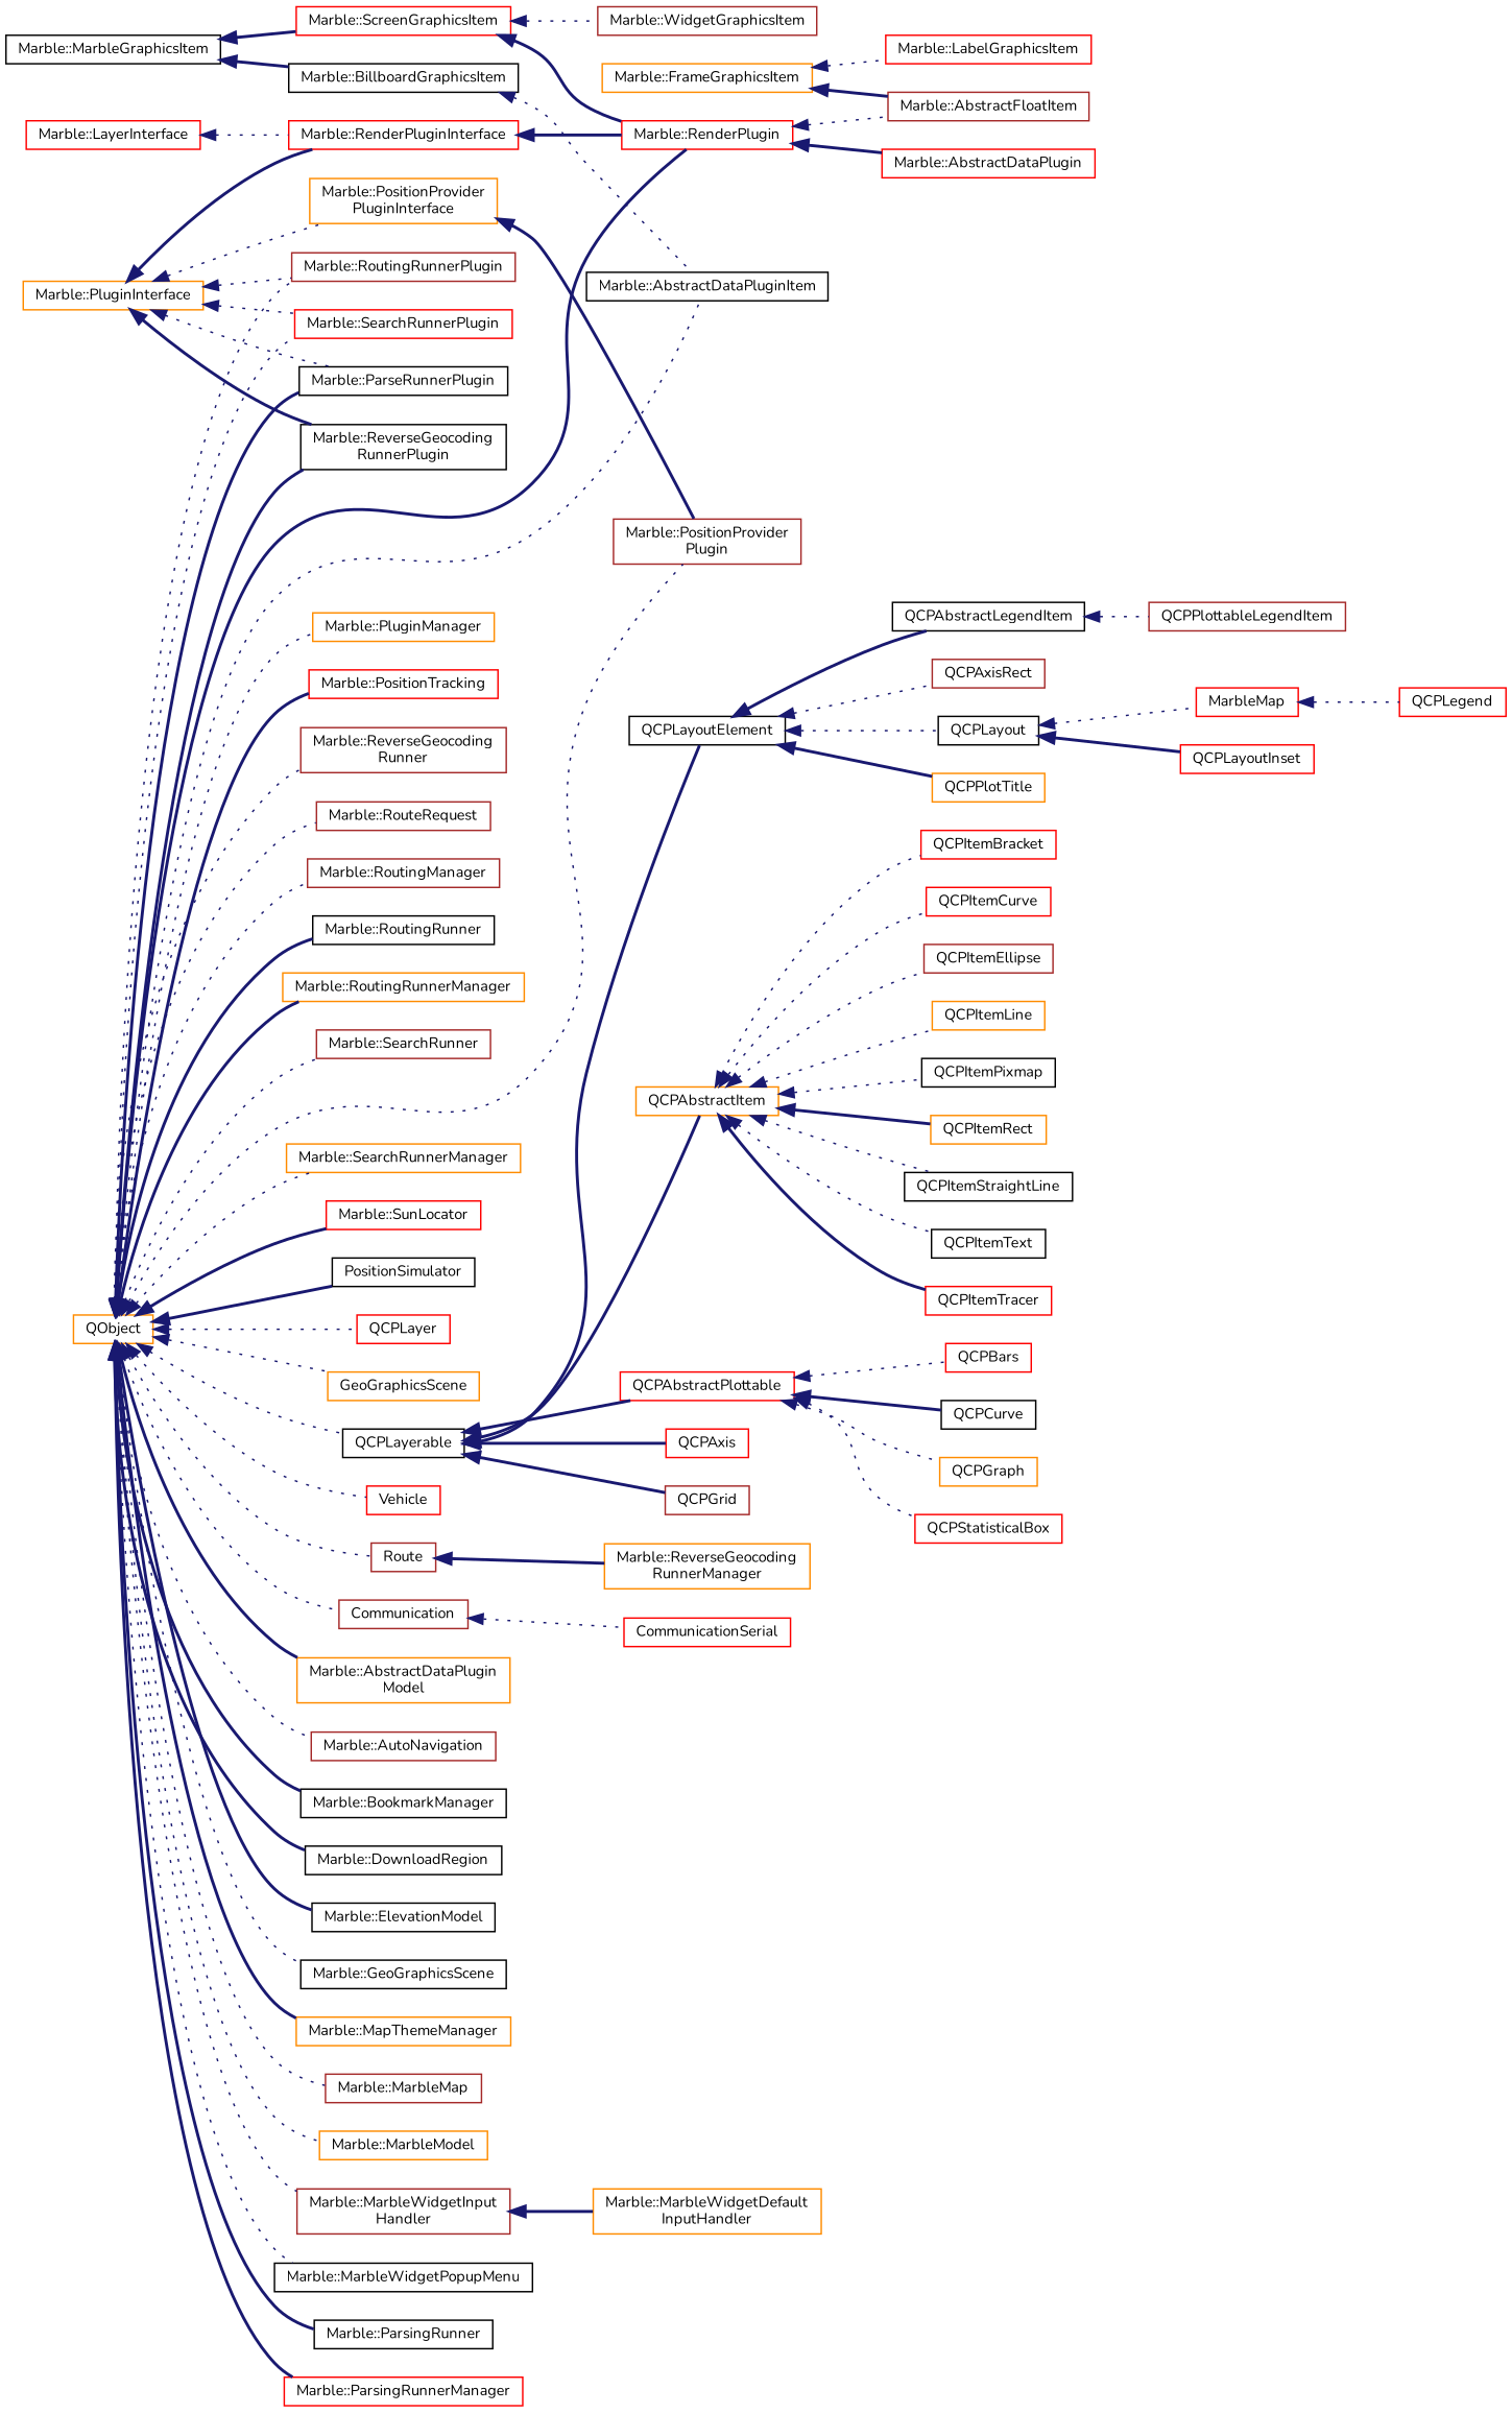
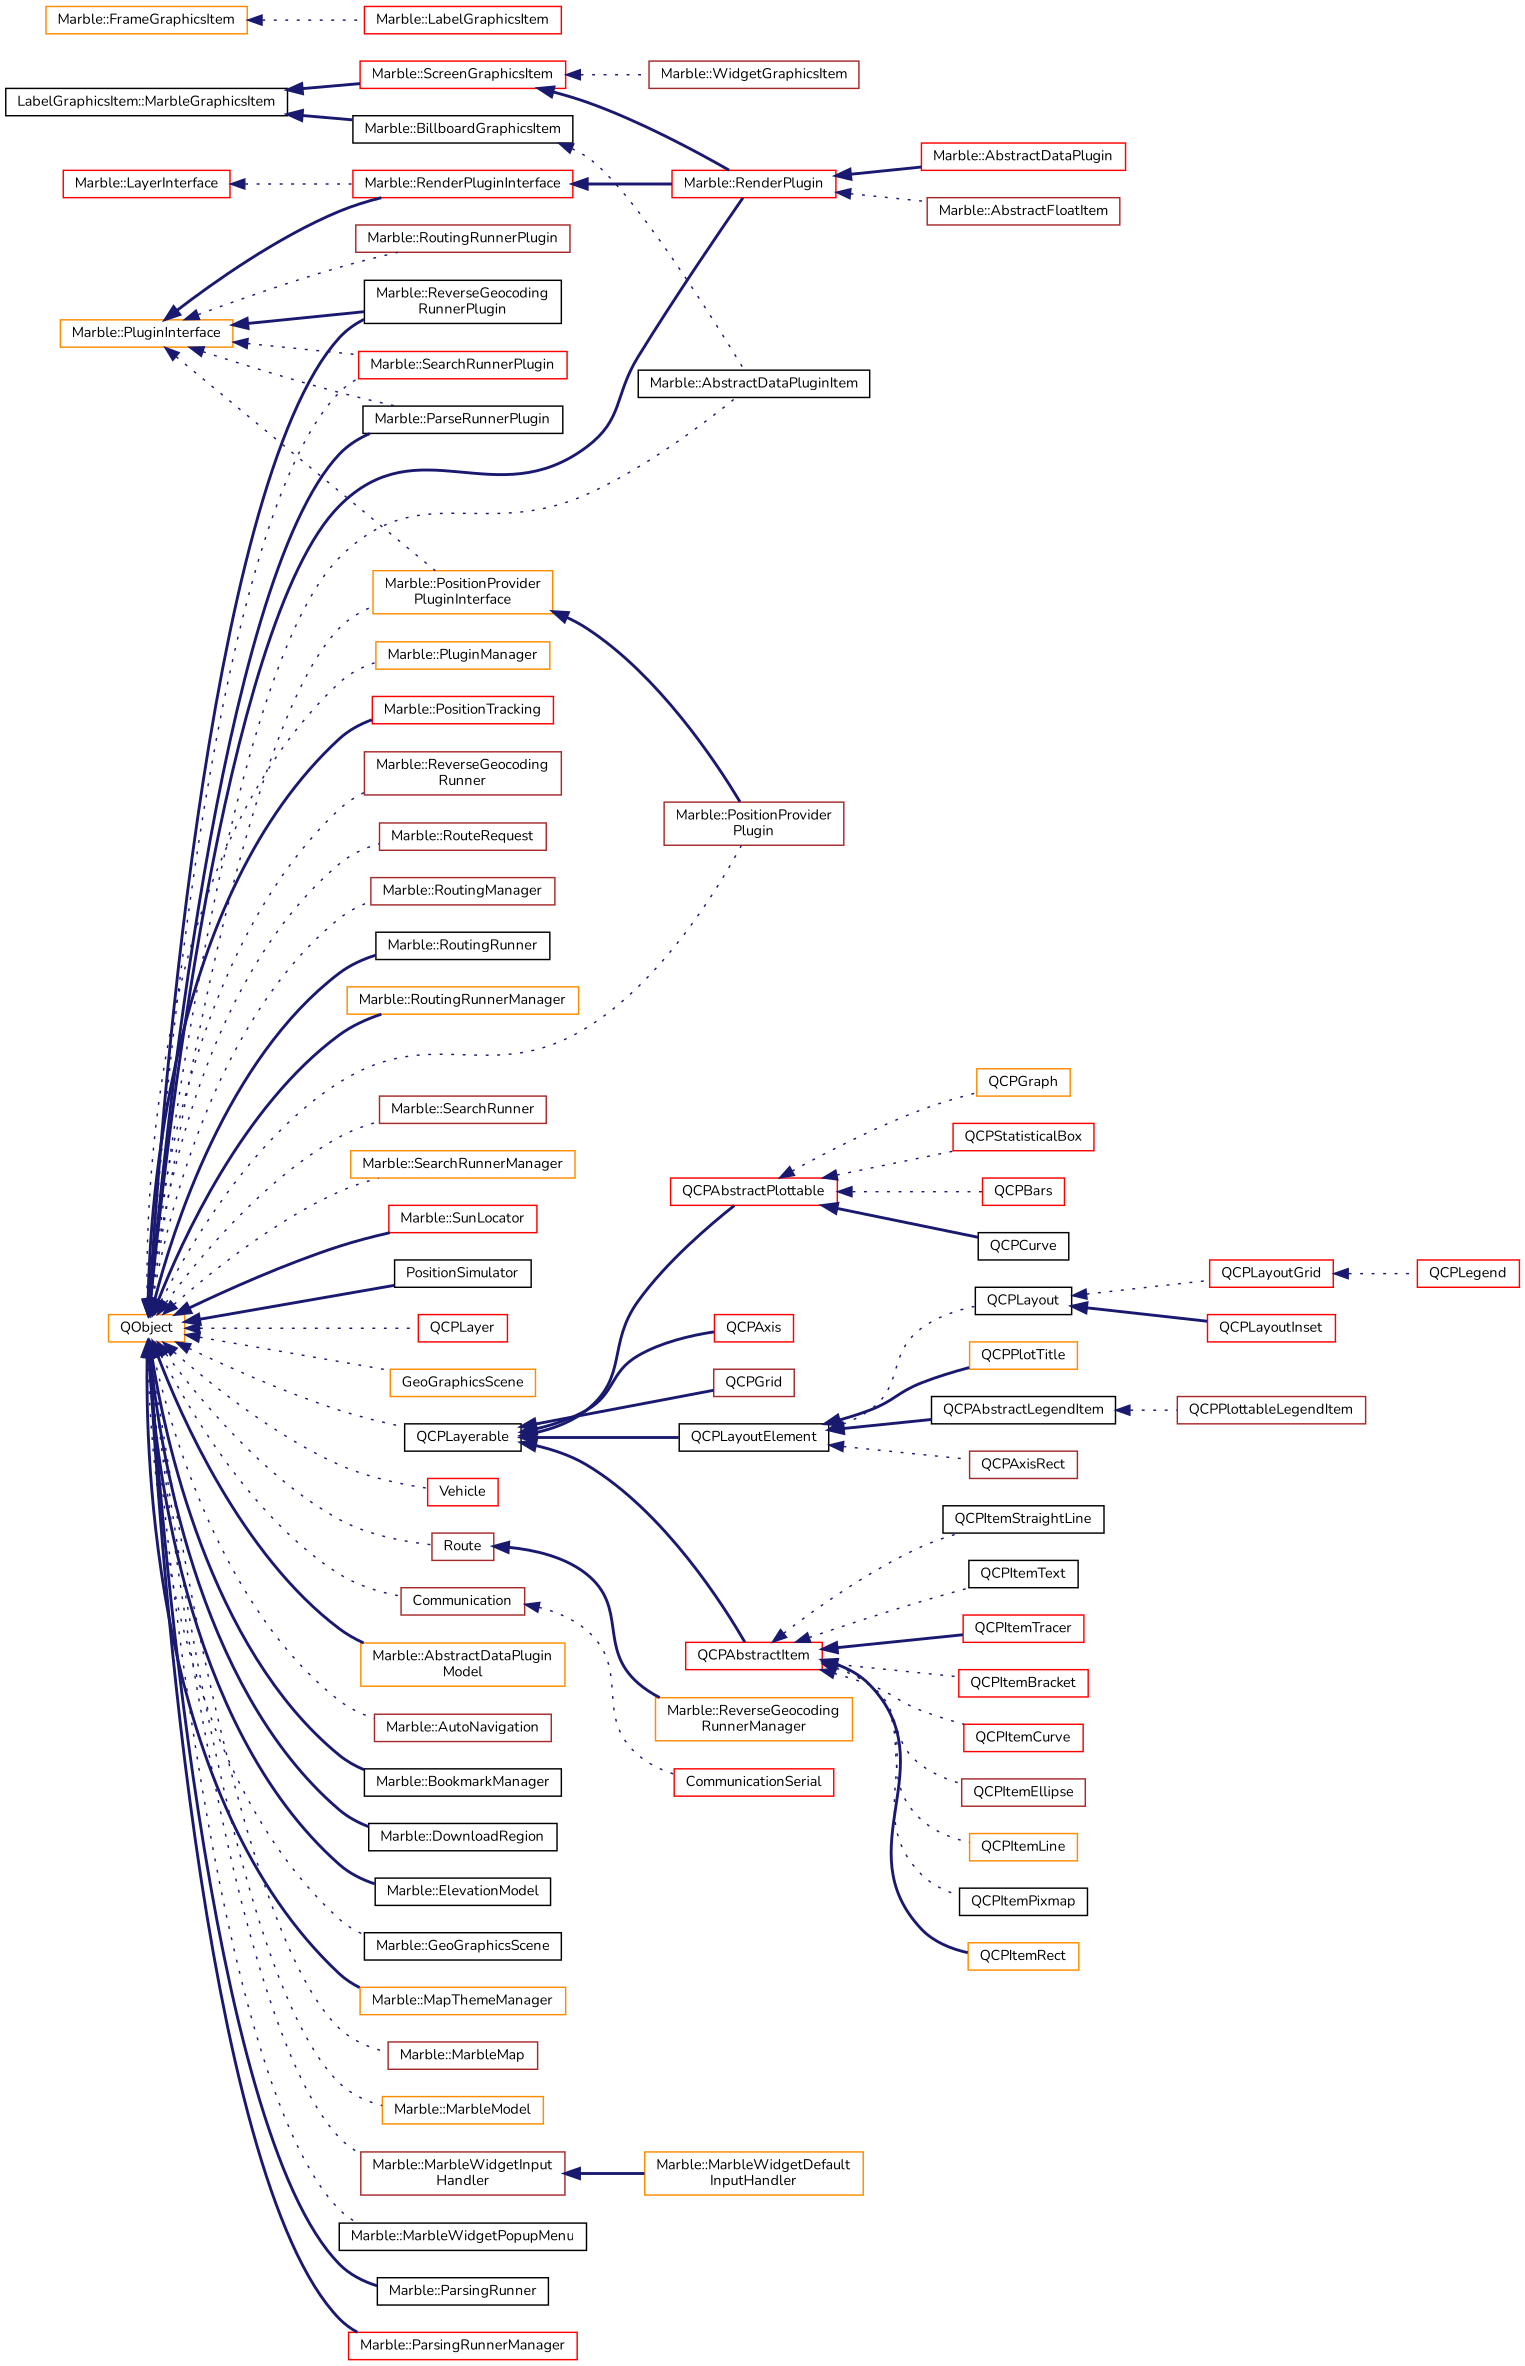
  digraph {
    fontname=Nunito
    rankdir=LR
    node [color=red fillcolor=white fontname=Nunito fontsize=10 shape=record style=filled]
    edge [color=midnightblue dir=back fontname=Nunito fontsize=10 labelfontname=Helvetica labelfontsize=10 style=dotted]
    n1 [height=0.2 label="Marble::LayerInterface" width=0.4]
    n2 [height=0.2 label="Marble::RenderPluginInterface" width=0.4]
    n3 [height=0.2 label="Marble::RenderPlugin" width=0.4]
    n4 [height=0.2 label="Marble::AbstractDataPlugin" width=0.4]
    n5 [color=brown height=0.2 label="Marble::AbstractFloatItem" width=0.4]
-   n6 [color=black height=0.2 label="Marble::MarbleGraphicsItem" width=0.4]
+   n6 [color=black height=0.2 label="LabelGraphicsItem::MarbleGraphicsItem" width=0.4]
    n7 [color=black height=0.2 label="Marble::BillboardGraphicsItem" width=0.4]
    n8 [height=0.2 label="Marble::ScreenGraphicsItem" width=0.4]
    n9 [color=black height=0.2 label="Marble::AbstractDataPluginItem" width=0.4]
    n10 [color=brown height=0.2 label="Marble::WidgetGraphicsItem" width=0.4]
    n11 [color=darkorange height=0.2 label="Marble::FrameGraphicsItem" width=0.4]
    n12 [height=0.2 label="Marble::LabelGraphicsItem" width=0.4]
    n13 [color=darkorange height=0.2 label="Marble::PluginInterface" width=0.4]
    n14 [color=black height=0.2 label="Marble::ParseRunnerPlugin" width=0.4]
    n15 [color=darkorange height=0.2 label="Marble::PositionProvider\lPluginInterface" width=0.4]
    n16 [color=black height=0.2 label="Marble::ReverseGeocoding\lRunnerPlugin" width=0.4]
    n17 [color=brown height=0.2 label="Marble::RoutingRunnerPlugin" width=0.4]
    n18 [height=0.2 label="Marble::SearchRunnerPlugin" width=0.4]
    n19 [color=brown height=0.2 label="Marble::PositionProvider\lPlugin" width=0.4]
    n20 [color=darkorange height=0.2 label=QObject width=0.4]
    n21 [color=brown height=0.2 label=Communication width=0.4]
    n22 [color=darkorange height=0.2 label="Marble::AbstractDataPlugin\lModel" width=0.4]
    n23 [color=brown height=0.2 label="Marble::AutoNavigation" width=0.4]
    n24 [color=black height=0.2 label="Marble::BookmarkManager" width=0.4]
    n25 [color=black height=0.2 label="Marble::DownloadRegion" width=0.4]
    n26 [color=black height=0.2 label="Marble::ElevationModel" width=0.4]
    n27 [color=black height=0.2 label="Marble::GeoGraphicsScene" width=0.4]
    n28 [color=darkorange height=0.2 label="Marble::MapThemeManager" width=0.4]
    n29 [color=brown height=0.2 label="Marble::MarbleMap" width=0.4]
    n30 [color=darkorange height=0.2 label="Marble::MarbleModel" width=0.4]
    n31 [color=brown height=0.2 label="Marble::MarbleWidgetInput\lHandler" width=0.4]
    n32 [color=black height=0.2 label="Marble::MarbleWidgetPopupMenu" width=0.4]
    n33 [color=black height=0.2 label="Marble::ParsingRunner" width=0.4]
    n34 [height=0.2 label="Marble::ParsingRunnerManager" width=0.4]
    n35 [color=darkorange height=0.2 label="Marble::PluginManager" width=0.4]
    n36 [height=0.2 label="Marble::PositionTracking" width=0.4]
    n37 [color=brown height=0.2 label="Marble::ReverseGeocoding\lRunner" width=0.4]
    n38 [color=brown height=0.2 label="Marble::RouteRequest" width=0.4]
    n39 [color=brown height=0.2 label="Marble::RoutingManager" width=0.4]
    n40 [color=black height=0.2 label="Marble::RoutingRunner" width=0.4]
    n41 [color=darkorange height=0.2 label="Marble::RoutingRunnerManager" width=0.4]
    n42 [color=brown height=0.2 label="Marble::SearchRunner" width=0.4]
    n43 [color=darkorange height=0.2 label="Marble::SearchRunnerManager" width=0.4]
    n44 [height=0.2 label="Marble::SunLocator" width=0.4]
    n45 [color=black height=0.2 label=PositionSimulator width=0.4]
    n46 [height=0.2 label=QCPLayer width=0.4]
    n47 [color=black height=0.2 label=QCPLayerable width=0.4]
    n48 [color=darkorange height=0.2 label=GeoGraphicsScene width=0.4]
    n49 [color=brown height=0.2 label=Route width=0.4]
    n50 [height=0.2 label=Vehicle width=0.4]
    n51 [height=0.2 label=CommunicationSerial width=0.4]
    n52 [color=darkorange height=0.2 label="Marble::MarbleWidgetDefault\lInputHandler" width=0.4]
    n53 [color=darkorange height=0.2 label="Marble::ReverseGeocoding\lRunnerManager" width=0.4]
-   n54 [color=darkorange height=0.2 label=QCPAbstractItem width=0.4]
+   n54 [height=0.2 label=QCPAbstractItem width=0.4]
    n55 [height=0.2 label=QCPAbstractPlottable width=0.4]
    n56 [height=0.2 label=QCPAxis width=0.4]
    n57 [color=brown height=0.2 label=QCPGrid width=0.4]
    n58 [color=black height=0.2 label=QCPLayoutElement width=0.4]
    n59 [height=0.2 label=QCPItemBracket width=0.4]
    n60 [height=0.2 label=QCPItemCurve width=0.4]
    n61 [color=brown height=0.2 label=QCPItemEllipse width=0.4]
    n62 [color=darkorange height=0.2 label=QCPItemLine width=0.4]
    n63 [color=black height=0.2 label=QCPItemPixmap width=0.4]
    n64 [color=darkorange height=0.2 label=QCPItemRect width=0.4]
    n65 [color=black height=0.2 label=QCPItemStraightLine width=0.4]
    n66 [color=black height=0.2 label=QCPItemText width=0.4]
    n67 [height=0.2 label=QCPItemTracer width=0.4]
    n68 [height=0.2 label=QCPBars width=0.4]
    n69 [color=black height=0.2 label=QCPCurve width=0.4]
    n70 [color=darkorange height=0.2 label=QCPGraph width=0.4]
    n71 [height=0.2 label=QCPStatisticalBox width=0.4]
    n72 [color=black height=0.2 label=QCPAbstractLegendItem width=0.4]
    n73 [color=brown height=0.2 label=QCPAxisRect width=0.4]
    n74 [color=black height=0.2 label=QCPLayout width=0.4]
    n75 [color=darkorange height=0.2 label=QCPPlotTitle width=0.4]
    n76 [color=brown height=0.2 label=QCPPlottableLegendItem width=0.4]
-   n77 [height=0.2 label=MarbleMap width=0.4]
+   n77 [height=0.2 label=QCPLayoutGrid width=0.4]
    n78 [height=0.2 label=QCPLayoutInset width=0.4]
    n79 [height=0.2 label=QCPLegend width=0.4]
    n1 -> n2
    n2 -> n3 [style=bold]
    n3 -> n4 [style=bold]
    n3 -> n5
    n6 -> n7 [style=bold]
    n6 -> n8 [style=bold]
    n7 -> n9
    n8 -> n3 [style=bold]
    n8 -> n10
-   n11 -> n5 [style=bold]
    n11 -> n12
    n13 -> n2 [style=bold]
    n13 -> n14
    n13 -> n15
    n13 -> n16 [style=bold]
    n13 -> n17
    n13 -> n18
    n15 -> n19 [style=bold]
    n20 -> n3 [style=bold]
    n20 -> n9
    n20 -> n14 [style=bold]
    n20 -> n16 [style=bold]
-   n20 -> n17
+   n20 -> n15
    n20 -> n18
    n20 -> n19
    n20 -> n21
    n20 -> n22 [style=bold]
    n20 -> n23
    n20 -> n24 [style=bold]
    n20 -> n25 [style=bold]
    n20 -> n26 [style=bold]
    n20 -> n27
    n20 -> n28 [style=bold]
    n20 -> n29
    n20 -> n30
    n20 -> n31
    n20 -> n32
    n20 -> n33 [style=bold]
    n20 -> n34 [style=bold]
    n20 -> n35
    n20 -> n36 [style=bold]
    n20 -> n37
    n20 -> n38
    n20 -> n39
    n20 -> n40 [style=bold]
    n20 -> n41 [style=bold]
    n20 -> n42
    n20 -> n43
    n20 -> n44 [style=bold]
    n20 -> n45 [style=bold]
    n20 -> n46
    n20 -> n47
    n20 -> n48
    n20 -> n49
    n20 -> n50
    n21 -> n51
    n31 -> n52 [style=bold]
    n47 -> n54 [style=bold]
    n47 -> n55 [style=bold]
    n47 -> n56 [style=bold]
    n47 -> n57 [style=bold]
    n47 -> n58 [style=bold]
    n49 -> n53 [style=bold]
    n54 -> n59
    n54 -> n60
    n54 -> n61
    n54 -> n62
    n54 -> n63
    n54 -> n64 [style=bold]
    n54 -> n65
    n54 -> n66
    n54 -> n67 [style=bold]
    n55 -> n68
    n55 -> n69 [style=bold]
    n55 -> n70
    n55 -> n71
    n58 -> n72 [style=bold]
    n58 -> n73
    n58 -> n74
    n58 -> n75 [style=bold]
    n72 -> n76
    n74 -> n77
    n74 -> n78 [style=bold]
    n77 -> n79
  }
